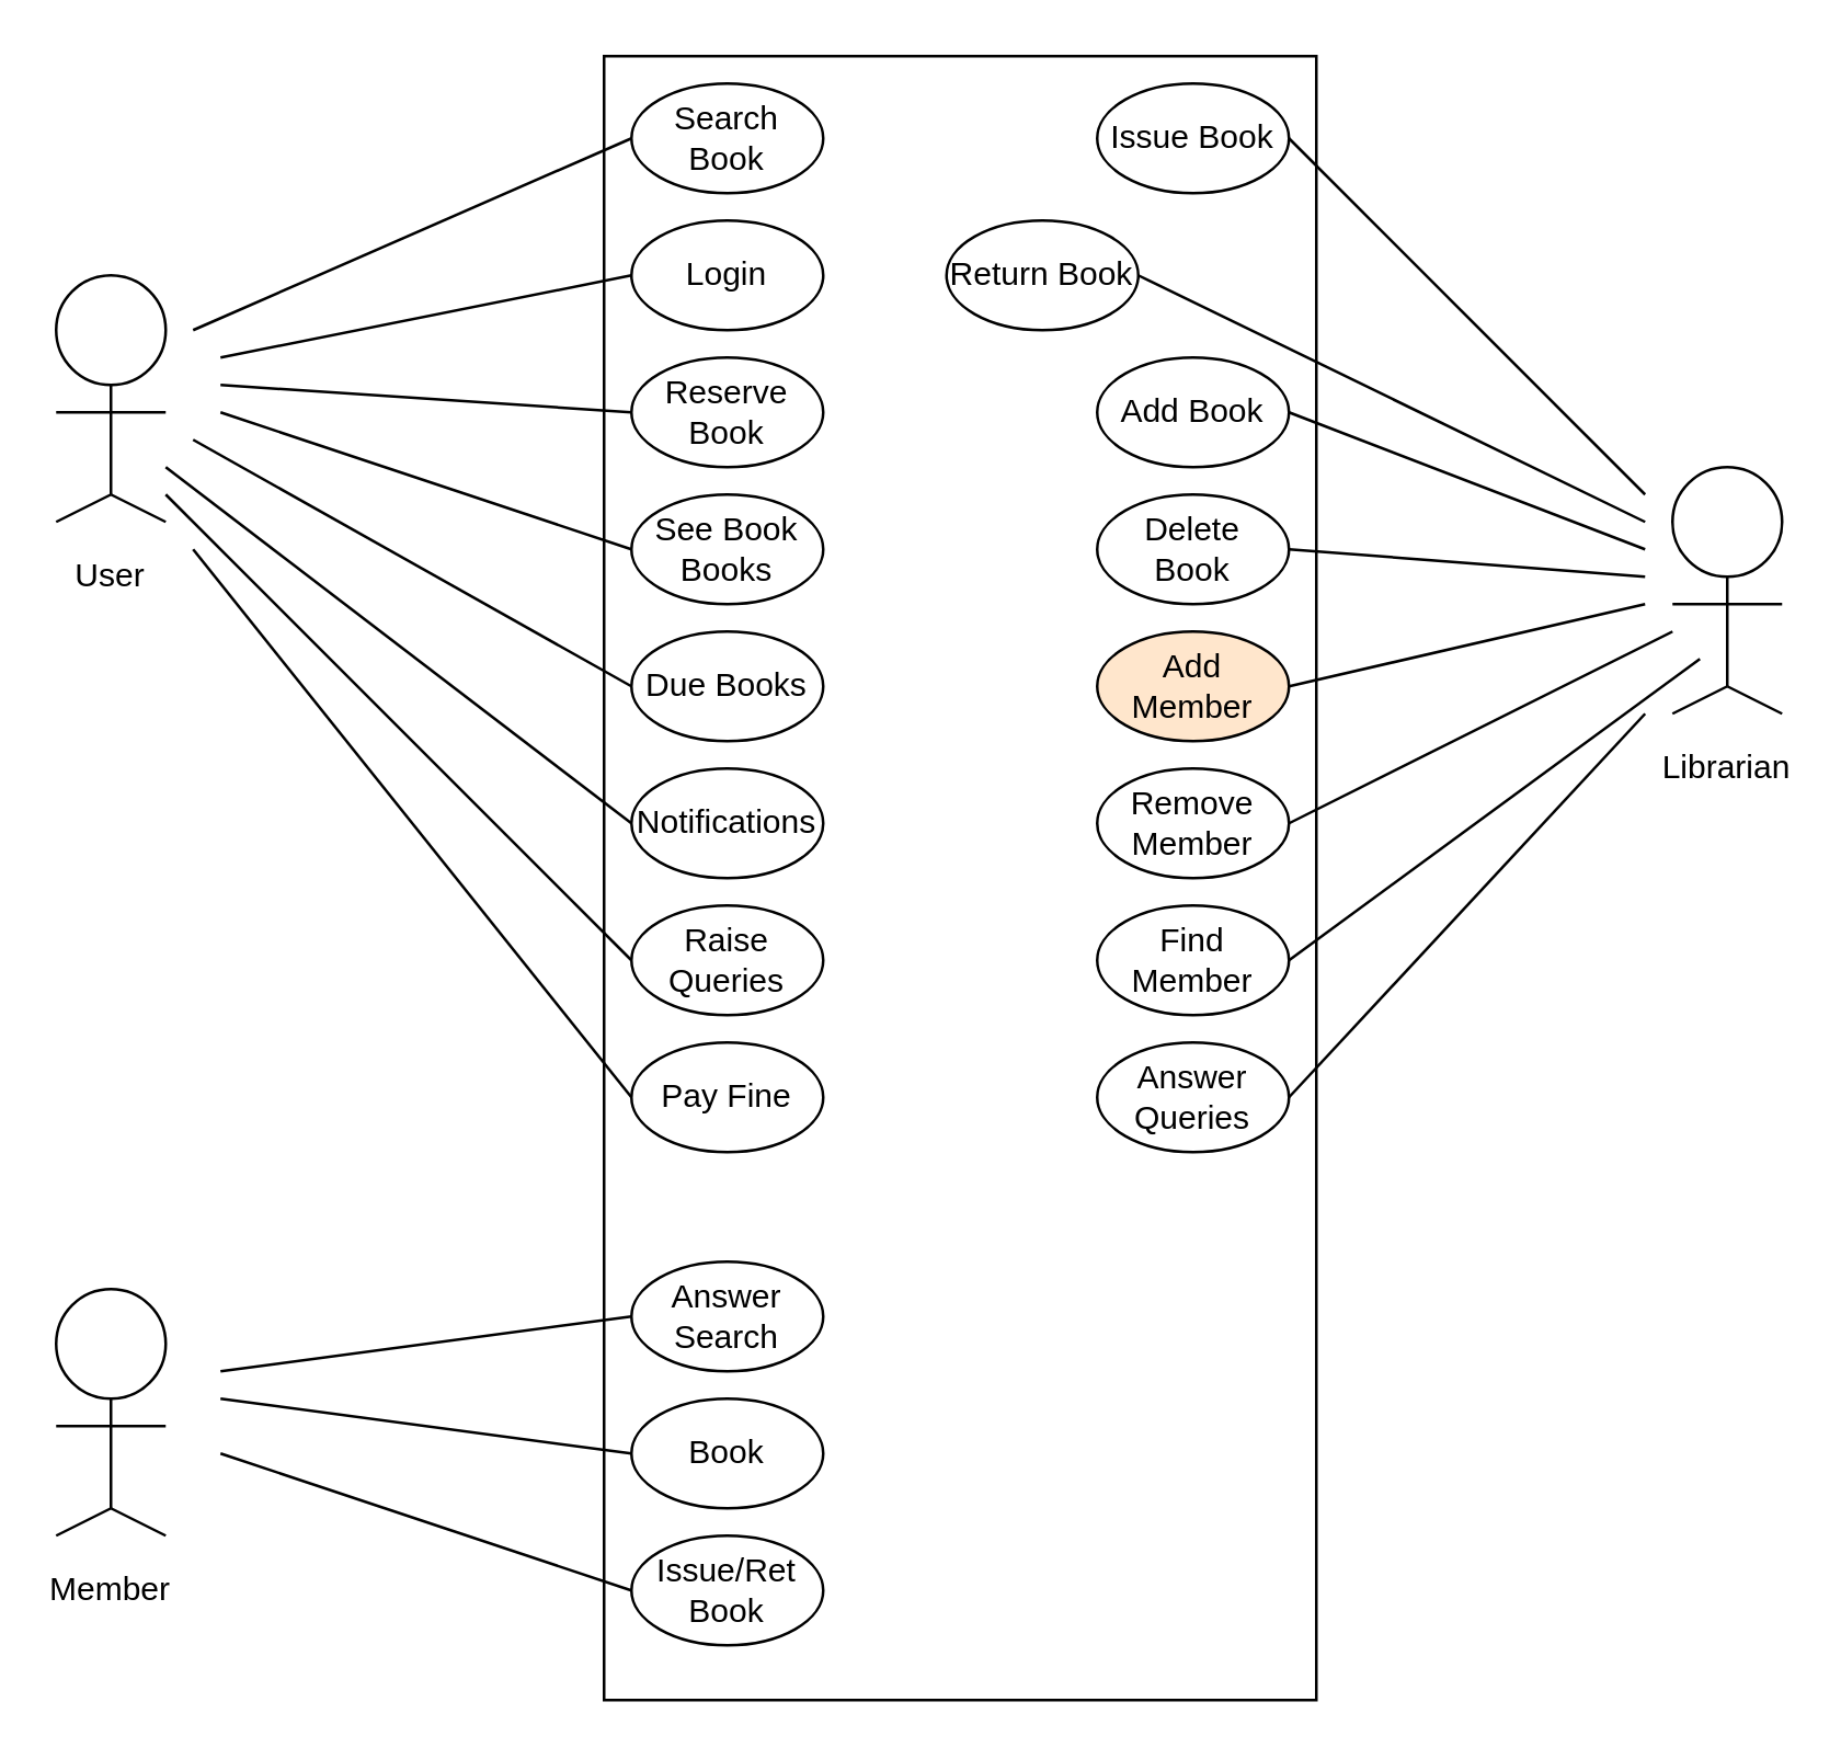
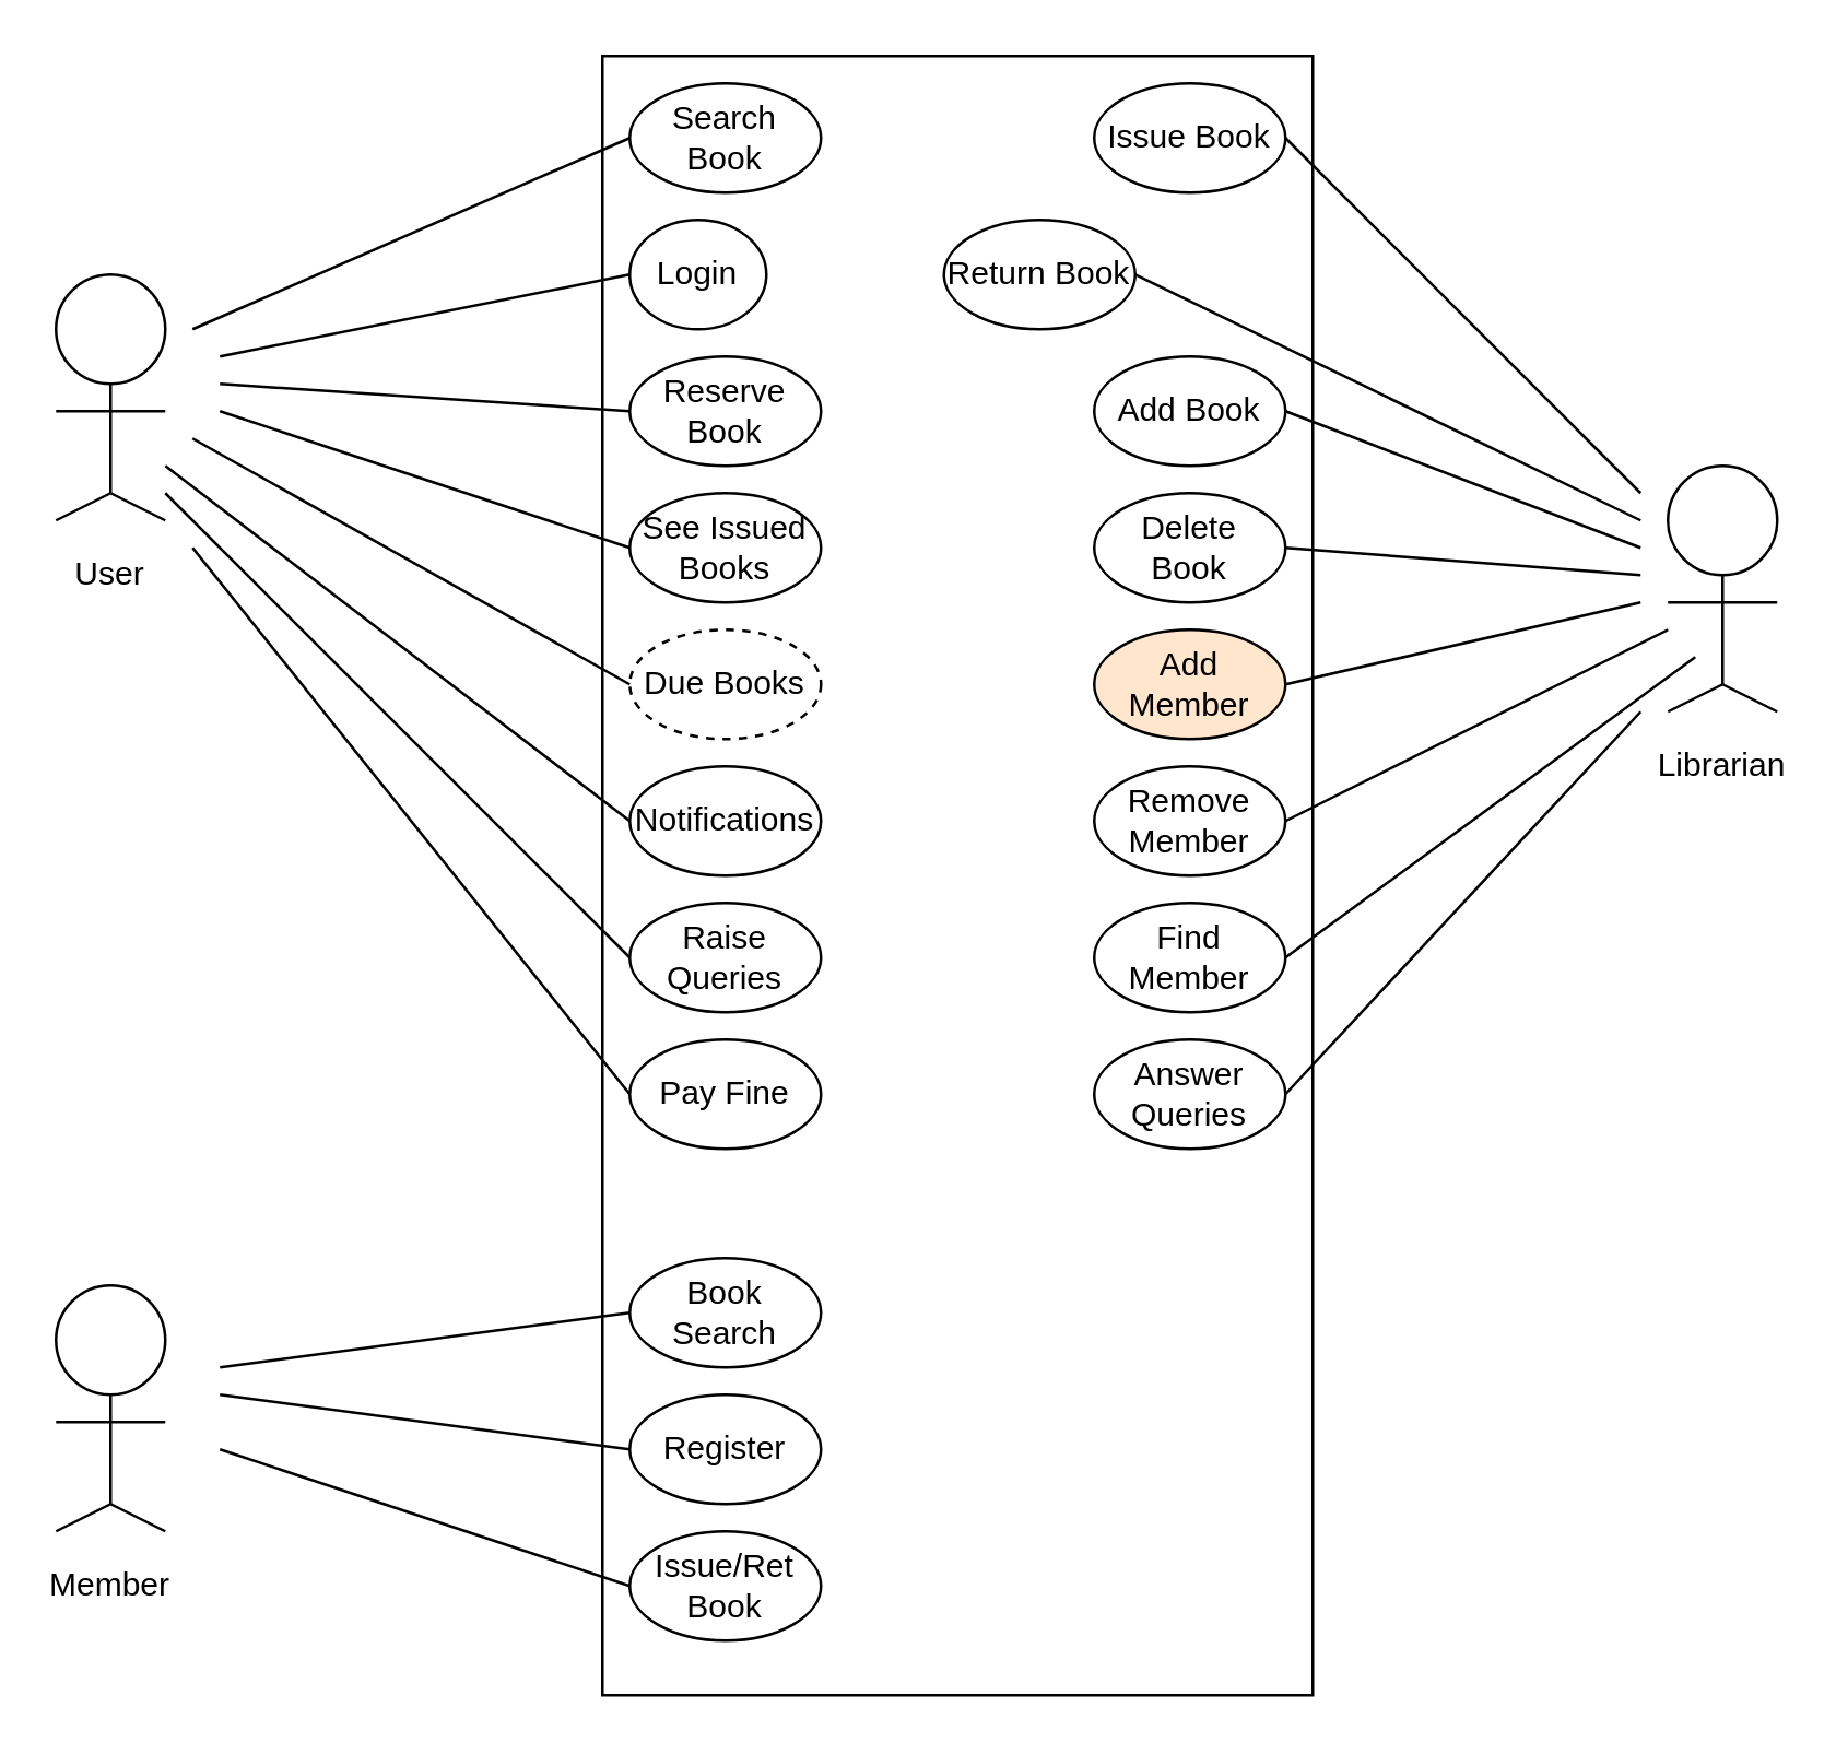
  <mxCell id="0" />
  <mxCell id="1" parent="0" />
  <mxCell id="2" value="" style="rounded=0;whiteSpace=wrap;html=1;" vertex="1" parent="1"><mxGeometry x="220" y="20" width="260" height="600" as="geometry" /></mxCell>
  <mxCell id="3" value="" style="ellipse;whiteSpace=wrap;html=1;aspect=fixed;" vertex="1" parent="1"><mxGeometry x="20" y="100" width="40" height="40" as="geometry" /></mxCell>
  <mxCell id="4" value="" style="endArrow=none;html=1;entryX=0.5;entryY=1;entryDx=0;entryDy=0;" edge="1" parent="1" target="3"><mxGeometry width="50" height="50" relative="1" as="geometry"><mxPoint x="40" y="180" as="sourcePoint" /><mxPoint x="390" y="210" as="targetPoint" /></mxGeometry></mxCell>
  <mxCell id="5" value="" style="endArrow=none;html=1;" edge="1" parent="1"><mxGeometry width="50" height="50" relative="1" as="geometry"><mxPoint x="20" y="150" as="sourcePoint" /><mxPoint x="60" y="150" as="targetPoint" /></mxGeometry></mxCell>
  <mxCell id="6" value="" style="endArrow=none;html=1;" edge="1" parent="1"><mxGeometry width="50" height="50" relative="1" as="geometry"><mxPoint x="20" y="190" as="sourcePoint" /><mxPoint x="40" y="180" as="targetPoint" /></mxGeometry></mxCell>
  <mxCell id="7" value="" style="endArrow=none;html=1;" edge="1" parent="1"><mxGeometry width="50" height="50" relative="1" as="geometry"><mxPoint x="60" y="190" as="sourcePoint" /><mxPoint x="40" y="180" as="targetPoint" /></mxGeometry></mxCell>
  <mxCell id="8" value="User" style="text;html=1;strokeColor=none;fillColor=none;align=center;verticalAlign=middle;whiteSpace=wrap;rounded=0;" vertex="1" parent="1"><mxGeometry x="20" y="200" width="40" height="20" as="geometry" /></mxCell>
  <mxCell id="9" value="&lt;div&gt;Search&lt;/div&gt;&lt;div&gt;Book&lt;br&gt;&lt;/div&gt;" style="ellipse;whiteSpace=wrap;html=1;" vertex="1" parent="1"><mxGeometry x="230" y="30" width="70" height="40" as="geometry" /></mxCell>
- <mxCell id="10" value="Login" style="ellipse;whiteSpace=wrap;html=1;" vertex="1" parent="1"><mxGeometry x="230" y="80" width="70" height="40" as="geometry" /></mxCell>
+ <mxCell id="10" value="Login" style="ellipse;whiteSpace=wrap;html=1;" vertex="1" parent="1"><mxGeometry x="230" y="80" width="50" height="40" as="geometry" /></mxCell>
  <mxCell id="11" value="&lt;div&gt;Reserve&lt;/div&gt;&lt;div&gt;Book&lt;br&gt;&lt;/div&gt;" style="ellipse;whiteSpace=wrap;html=1;" vertex="1" parent="1"><mxGeometry x="230" y="130" width="70" height="40" as="geometry" /></mxCell>
- <mxCell id="12" value="&lt;div&gt;See Book&lt;/div&gt;&lt;div&gt;Books&lt;br&gt;&lt;/div&gt;" style="ellipse;whiteSpace=wrap;html=1;" vertex="1" parent="1"><mxGeometry x="230" y="180" width="70" height="40" as="geometry" /></mxCell>
- <mxCell id="13" value="Due Books" style="ellipse;whiteSpace=wrap;html=1;" vertex="1" parent="1"><mxGeometry x="230" y="230" width="70" height="40" as="geometry" /></mxCell>
+ <mxCell id="12" value="&lt;div&gt;See Issued&lt;/div&gt;&lt;div&gt;Books&lt;br&gt;&lt;/div&gt;" style="ellipse;whiteSpace=wrap;html=1;" vertex="1" parent="1"><mxGeometry x="230" y="180" width="70" height="40" as="geometry" /></mxCell>
+ <mxCell id="13" value="Due Books" style="ellipse;whiteSpace=wrap;html=1;dashed=1;" vertex="1" parent="1"><mxGeometry x="230" y="230" width="70" height="40" as="geometry" /></mxCell>
  <mxCell id="14" value="Notifications" style="ellipse;whiteSpace=wrap;html=1;" vertex="1" parent="1"><mxGeometry x="230" y="280" width="70" height="40" as="geometry" /></mxCell>
  <mxCell id="15" value="&lt;div&gt;Raise&lt;/div&gt;&lt;div&gt;Queries&lt;br&gt;&lt;/div&gt;" style="ellipse;whiteSpace=wrap;html=1;" vertex="1" parent="1"><mxGeometry x="230" y="330" width="70" height="40" as="geometry" /></mxCell>
  <mxCell id="16" value="Pay Fine" style="ellipse;whiteSpace=wrap;html=1;" vertex="1" parent="1"><mxGeometry x="230" y="380" width="70" height="40" as="geometry" /></mxCell>
- <mxCell id="17" value="&lt;div&gt;Answer&lt;/div&gt;&lt;div&gt;Search&lt;/div&gt;" style="ellipse;whiteSpace=wrap;html=1;" vertex="1" parent="1"><mxGeometry x="230" y="460" width="70" height="40" as="geometry" /></mxCell>
- <mxCell id="18" value="Book" style="ellipse;whiteSpace=wrap;html=1;" vertex="1" parent="1"><mxGeometry x="230" y="510" width="70" height="40" as="geometry" /></mxCell>
+ <mxCell id="17" value="&lt;div&gt;Book&lt;/div&gt;&lt;div&gt;Search&lt;/div&gt;" style="ellipse;whiteSpace=wrap;html=1;" vertex="1" parent="1"><mxGeometry x="230" y="460" width="70" height="40" as="geometry" /></mxCell>
+ <mxCell id="18" value="Register" style="ellipse;whiteSpace=wrap;html=1;" vertex="1" parent="1"><mxGeometry x="230" y="510" width="70" height="40" as="geometry" /></mxCell>
  <mxCell id="19" value="&lt;div&gt;Issue/Ret&lt;/div&gt;&lt;div&gt;Book&lt;br&gt;&lt;/div&gt;" style="ellipse;whiteSpace=wrap;html=1;" vertex="1" parent="1"><mxGeometry x="230" y="560" width="70" height="40" as="geometry" /></mxCell>
  <mxCell id="20" value="" style="ellipse;whiteSpace=wrap;html=1;aspect=fixed;" vertex="1" parent="1"><mxGeometry x="20" y="470" width="40" height="40" as="geometry" /></mxCell>
  <mxCell id="21" value="" style="endArrow=none;html=1;entryX=0.5;entryY=1;entryDx=0;entryDy=0;" edge="1" parent="1" target="20"><mxGeometry width="50" height="50" relative="1" as="geometry"><mxPoint x="40" y="550" as="sourcePoint" /><mxPoint x="390" y="580" as="targetPoint" /></mxGeometry></mxCell>
  <mxCell id="22" value="" style="endArrow=none;html=1;" edge="1" parent="1"><mxGeometry width="50" height="50" relative="1" as="geometry"><mxPoint x="20" y="520" as="sourcePoint" /><mxPoint x="60" y="520" as="targetPoint" /></mxGeometry></mxCell>
  <mxCell id="23" value="" style="endArrow=none;html=1;" edge="1" parent="1"><mxGeometry width="50" height="50" relative="1" as="geometry"><mxPoint x="20" y="560" as="sourcePoint" /><mxPoint x="40" y="550" as="targetPoint" /></mxGeometry></mxCell>
  <mxCell id="24" value="" style="endArrow=none;html=1;" edge="1" parent="1"><mxGeometry width="50" height="50" relative="1" as="geometry"><mxPoint x="60" y="560" as="sourcePoint" /><mxPoint x="40" y="550" as="targetPoint" /></mxGeometry></mxCell>
  <mxCell id="25" value="Member" style="text;html=1;strokeColor=none;fillColor=none;align=center;verticalAlign=middle;whiteSpace=wrap;rounded=0;" vertex="1" parent="1"><mxGeometry x="20" y="570" width="40" height="20" as="geometry" /></mxCell>
  <mxCell id="26" value="" style="endArrow=none;html=1;entryX=0;entryY=0.5;entryDx=0;entryDy=0;" edge="1" parent="1" target="9"><mxGeometry width="50" height="50" relative="1" as="geometry"><mxPoint x="70" y="120" as="sourcePoint" /><mxPoint x="390" y="270" as="targetPoint" /></mxGeometry></mxCell>
  <mxCell id="27" value="" style="endArrow=none;html=1;entryX=0;entryY=0.5;entryDx=0;entryDy=0;" edge="1" parent="1" target="10"><mxGeometry width="50" height="50" relative="1" as="geometry"><mxPoint x="80" y="130" as="sourcePoint" /><mxPoint x="240" y="60" as="targetPoint" /></mxGeometry></mxCell>
  <mxCell id="28" value="" style="endArrow=none;html=1;entryX=0;entryY=0.5;entryDx=0;entryDy=0;" edge="1" parent="1" target="11"><mxGeometry width="50" height="50" relative="1" as="geometry"><mxPoint x="80" y="140" as="sourcePoint" /><mxPoint x="240" y="110" as="targetPoint" /></mxGeometry></mxCell>
  <mxCell id="29" value="" style="endArrow=none;html=1;entryX=0;entryY=0.5;entryDx=0;entryDy=0;" edge="1" parent="1" target="12"><mxGeometry width="50" height="50" relative="1" as="geometry"><mxPoint x="80" y="150" as="sourcePoint" /><mxPoint x="240" y="160" as="targetPoint" /></mxGeometry></mxCell>
  <mxCell id="30" value="" style="endArrow=none;html=1;entryX=0;entryY=0.5;entryDx=0;entryDy=0;" edge="1" parent="1" target="13"><mxGeometry width="50" height="50" relative="1" as="geometry"><mxPoint x="70" y="160" as="sourcePoint" /><mxPoint x="240" y="210" as="targetPoint" /></mxGeometry></mxCell>
  <mxCell id="31" value="" style="endArrow=none;html=1;entryX=0;entryY=0.5;entryDx=0;entryDy=0;" edge="1" parent="1" target="14"><mxGeometry width="50" height="50" relative="1" as="geometry"><mxPoint x="60" y="170" as="sourcePoint" /><mxPoint x="240" y="260" as="targetPoint" /></mxGeometry></mxCell>
  <mxCell id="32" value="" style="endArrow=none;html=1;entryX=0;entryY=0.5;entryDx=0;entryDy=0;" edge="1" parent="1" target="15"><mxGeometry width="50" height="50" relative="1" as="geometry"><mxPoint x="60" y="180" as="sourcePoint" /><mxPoint x="240" y="310" as="targetPoint" /></mxGeometry></mxCell>
  <mxCell id="33" value="" style="endArrow=none;html=1;entryX=0;entryY=0.5;entryDx=0;entryDy=0;" edge="1" parent="1" target="16"><mxGeometry width="50" height="50" relative="1" as="geometry"><mxPoint x="70" y="200" as="sourcePoint" /><mxPoint x="240" y="360" as="targetPoint" /></mxGeometry></mxCell>
  <mxCell id="34" value="" style="endArrow=none;html=1;entryX=0;entryY=0.5;entryDx=0;entryDy=0;" edge="1" parent="1" target="17"><mxGeometry width="50" height="50" relative="1" as="geometry"><mxPoint x="80" y="500" as="sourcePoint" /><mxPoint x="390" y="410" as="targetPoint" /></mxGeometry></mxCell>
  <mxCell id="35" value="" style="endArrow=none;html=1;entryX=0;entryY=0.5;entryDx=0;entryDy=0;" edge="1" parent="1" target="18"><mxGeometry width="50" height="50" relative="1" as="geometry"><mxPoint x="80" y="510" as="sourcePoint" /><mxPoint x="240" y="490" as="targetPoint" /></mxGeometry></mxCell>
  <mxCell id="36" value="" style="endArrow=none;html=1;entryX=0;entryY=0.5;entryDx=0;entryDy=0;" edge="1" parent="1" target="19"><mxGeometry width="50" height="50" relative="1" as="geometry"><mxPoint x="80" y="530" as="sourcePoint" /><mxPoint x="240" y="540" as="targetPoint" /></mxGeometry></mxCell>
  <mxCell id="37" value="Issue Book" style="ellipse;whiteSpace=wrap;html=1;" vertex="1" parent="1"><mxGeometry x="400" y="30" width="70" height="40" as="geometry" /></mxCell>
  <mxCell id="38" value="Return Book" style="ellipse;whiteSpace=wrap;html=1;" vertex="1" parent="1"><mxGeometry x="345" y="80" width="70" height="40" as="geometry" /></mxCell>
  <mxCell id="39" value="Add Book" style="ellipse;whiteSpace=wrap;html=1;" vertex="1" parent="1"><mxGeometry x="400" y="130" width="70" height="40" as="geometry" /></mxCell>
  <mxCell id="40" value="&lt;div&gt;Delete&lt;/div&gt;&lt;div&gt;Book&lt;br&gt;&lt;/div&gt;" style="ellipse;whiteSpace=wrap;html=1;" vertex="1" parent="1"><mxGeometry x="400" y="180" width="70" height="40" as="geometry" /></mxCell>
  <mxCell id="41" value="&lt;div&gt;Add&lt;/div&gt;&lt;div&gt;Member&lt;br&gt;&lt;/div&gt;" style="ellipse;whiteSpace=wrap;html=1;fillColor=#ffe6cc;" vertex="1" parent="1"><mxGeometry x="400" y="230" width="70" height="40" as="geometry" /></mxCell>
  <mxCell id="42" value="&lt;div&gt;Remove&lt;/div&gt;&lt;div&gt;Member&lt;br&gt;&lt;/div&gt;" style="ellipse;whiteSpace=wrap;html=1;" vertex="1" parent="1"><mxGeometry x="400" y="280" width="70" height="40" as="geometry" /></mxCell>
  <mxCell id="43" value="&lt;div&gt;Find&lt;/div&gt;&lt;div&gt;Member&lt;br&gt;&lt;/div&gt;" style="ellipse;whiteSpace=wrap;html=1;" vertex="1" parent="1"><mxGeometry x="400" y="330" width="70" height="40" as="geometry" /></mxCell>
  <mxCell id="44" value="&lt;div&gt;Answer&lt;/div&gt;&lt;div&gt;Queries&lt;br&gt;&lt;/div&gt;" style="ellipse;whiteSpace=wrap;html=1;" vertex="1" parent="1"><mxGeometry x="400" y="380" width="70" height="40" as="geometry" /></mxCell>
  <mxCell id="45" value="" style="ellipse;whiteSpace=wrap;html=1;aspect=fixed;" vertex="1" parent="1"><mxGeometry x="610" y="170" width="40" height="40" as="geometry" /></mxCell>
  <mxCell id="46" value="" style="endArrow=none;html=1;entryX=0.5;entryY=1;entryDx=0;entryDy=0;" edge="1" parent="1" target="45"><mxGeometry width="50" height="50" relative="1" as="geometry"><mxPoint x="630" y="250" as="sourcePoint" /><mxPoint x="980" y="280" as="targetPoint" /></mxGeometry></mxCell>
  <mxCell id="47" value="" style="endArrow=none;html=1;" edge="1" parent="1"><mxGeometry width="50" height="50" relative="1" as="geometry"><mxPoint x="610" y="220" as="sourcePoint" /><mxPoint x="650" y="220" as="targetPoint" /></mxGeometry></mxCell>
  <mxCell id="48" value="" style="endArrow=none;html=1;" edge="1" parent="1"><mxGeometry width="50" height="50" relative="1" as="geometry"><mxPoint x="610" y="260" as="sourcePoint" /><mxPoint x="630" y="250" as="targetPoint" /></mxGeometry></mxCell>
  <mxCell id="49" value="" style="endArrow=none;html=1;" edge="1" parent="1"><mxGeometry width="50" height="50" relative="1" as="geometry"><mxPoint x="650" y="260" as="sourcePoint" /><mxPoint x="630" y="250" as="targetPoint" /></mxGeometry></mxCell>
  <mxCell id="50" value="Librarian" style="text;html=1;strokeColor=none;fillColor=none;align=center;verticalAlign=middle;whiteSpace=wrap;rounded=0;" vertex="1" parent="1"><mxGeometry x="610" y="270" width="40" height="20" as="geometry" /></mxCell>
  <mxCell id="51" value="" style="endArrow=none;html=1;exitX=1;exitY=0.5;exitDx=0;exitDy=0;" edge="1" parent="1" source="37"><mxGeometry width="50" height="50" relative="1" as="geometry"><mxPoint x="340" y="290" as="sourcePoint" /><mxPoint x="600" y="180" as="targetPoint" /></mxGeometry></mxCell>
  <mxCell id="52" value="" style="endArrow=none;html=1;exitX=1;exitY=0.5;exitDx=0;exitDy=0;" edge="1" parent="1" source="38"><mxGeometry width="50" height="50" relative="1" as="geometry"><mxPoint x="480" y="60" as="sourcePoint" /><mxPoint x="600" y="190" as="targetPoint" /></mxGeometry></mxCell>
  <mxCell id="53" value="" style="endArrow=none;html=1;exitX=1;exitY=0.5;exitDx=0;exitDy=0;" edge="1" parent="1" source="39"><mxGeometry width="50" height="50" relative="1" as="geometry"><mxPoint x="480" y="110" as="sourcePoint" /><mxPoint x="600" y="200" as="targetPoint" /></mxGeometry></mxCell>
  <mxCell id="54" value="" style="endArrow=none;html=1;exitX=1;exitY=0.5;exitDx=0;exitDy=0;" edge="1" parent="1" source="40"><mxGeometry width="50" height="50" relative="1" as="geometry"><mxPoint x="480" y="160" as="sourcePoint" /><mxPoint x="600" y="210" as="targetPoint" /></mxGeometry></mxCell>
  <mxCell id="55" value="" style="endArrow=none;html=1;exitX=1;exitY=0.5;exitDx=0;exitDy=0;" edge="1" parent="1" source="41"><mxGeometry width="50" height="50" relative="1" as="geometry"><mxPoint x="480" y="210" as="sourcePoint" /><mxPoint x="600" y="220" as="targetPoint" /></mxGeometry></mxCell>
  <mxCell id="56" value="" style="endArrow=none;html=1;exitX=1;exitY=0.5;exitDx=0;exitDy=0;" edge="1" parent="1" source="42"><mxGeometry width="50" height="50" relative="1" as="geometry"><mxPoint x="480" y="260" as="sourcePoint" /><mxPoint x="610" y="230" as="targetPoint" /></mxGeometry></mxCell>
  <mxCell id="57" value="" style="endArrow=none;html=1;exitX=1;exitY=0.5;exitDx=0;exitDy=0;" edge="1" parent="1" source="43"><mxGeometry width="50" height="50" relative="1" as="geometry"><mxPoint x="480" y="310" as="sourcePoint" /><mxPoint x="620" y="240" as="targetPoint" /></mxGeometry></mxCell>
  <mxCell id="58" value="" style="endArrow=none;html=1;exitX=1;exitY=0.5;exitDx=0;exitDy=0;" edge="1" parent="1" source="44"><mxGeometry width="50" height="50" relative="1" as="geometry"><mxPoint x="480" y="360" as="sourcePoint" /><mxPoint x="600" y="260" as="targetPoint" /></mxGeometry></mxCell>
